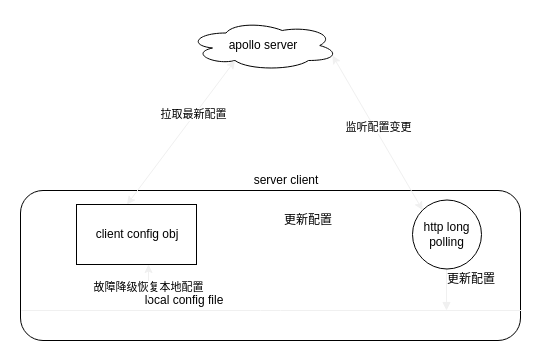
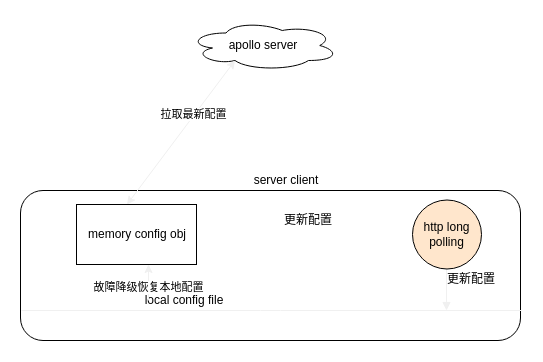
  <mxCell id="0" />
  <mxCell id="1" parent="0" />
  <mxCell id="2" value="apollo server" style="ellipse;shape=cloud;whiteSpace=wrap;html=1;" parent="1" vertex="1"><mxGeometry x="188" y="20" width="150" height="50" as="geometry" /></mxCell>
  <mxCell id="3" value="" style="rounded=1;whiteSpace=wrap;html=1;" parent="1" vertex="1"><mxGeometry x="20" y="190" width="500" height="150" as="geometry" /></mxCell>
  <mxCell id="4" value="server client" style="text;html=1;strokeColor=none;fillColor=none;align=center;verticalAlign=middle;whiteSpace=wrap;rounded=0;" parent="1" vertex="1"><mxGeometry x="201" y="170" width="170" height="20" as="geometry" /></mxCell>
  <mxCell id="5" style="edgeStyle=orthogonalEdgeStyle;rounded=0;orthogonalLoop=1;jettySize=auto;html=1;exitX=0.5;exitY=1;exitDx=0;exitDy=0;endArrow=block;endFill=1;targetPerimeterSpacing=1;strokeColor=#F0F0F0;" parent="1" edge="1"><mxGeometry relative="1" as="geometry"><mxPoint x="446" y="310" as="targetPoint" /><mxPoint x="446" y="268.5" as="sourcePoint" /></mxGeometry></mxCell>
- <mxCell id="6" value="http long polling" style="ellipse;whiteSpace=wrap;html=1;aspect=fixed;" parent="1" vertex="1"><mxGeometry x="412" y="199.5" width="69" height="69" as="geometry" /></mxCell>
- <mxCell id="7" value="" style="endArrow=classic;startArrow=classic;html=1;strokeColor=#F0F0F0;exitX=0;exitY=0;exitDx=0;exitDy=0;entryX=0.96;entryY=0.7;entryDx=0;entryDy=0;entryPerimeter=0;" parent="1" source="6" target="2" edge="1"><mxGeometry width="50" height="50" relative="1" as="geometry"><mxPoint x="220" y="130" as="sourcePoint" /><mxPoint x="270" y="80" as="targetPoint" /></mxGeometry></mxCell>
- <mxCell id="8" value="监听配置变更" style="edgeLabel;html=1;align=center;verticalAlign=middle;resizable=0;points=[];" parent="7" vertex="1" connectable="0"><mxGeometry x="0.048" y="-3" relative="1" as="geometry"><mxPoint as="offset" /></mxGeometry></mxCell>
+ <mxCell id="6" value="http long polling" style="ellipse;whiteSpace=wrap;html=1;aspect=fixed;fillColor=#ffe6cc;" parent="1" vertex="1"><mxGeometry x="412" y="199.5" width="69" height="69" as="geometry" /></mxCell>
  <mxCell id="9" value="" style="endArrow=none;html=1;strokeColor=#F0F0F0;entryX=0.75;entryY=1;entryDx=0;entryDy=0;exitX=0.002;exitY=0.8;exitDx=0;exitDy=0;exitPerimeter=0;" parent="1" source="3" edge="1"><mxGeometry width="50" height="50" relative="1" as="geometry"><mxPoint x="241" y="210" as="sourcePoint" /><mxPoint x="521" y="310" as="targetPoint" /><Array as="points"><mxPoint x="270" y="310" /></Array></mxGeometry></mxCell>
  <mxCell id="10" value="local config file" style="text;html=1;strokeColor=none;fillColor=none;align=center;verticalAlign=middle;whiteSpace=wrap;rounded=0;" parent="1" vertex="1"><mxGeometry x="129" y="290" width="110" height="20" as="geometry" /></mxCell>
  <mxCell id="11" value="" style="endArrow=classic;html=1;strokeColor=#F0F0F0;" parent="1" edge="1"><mxGeometry width="50" height="50" relative="1" as="geometry"><mxPoint x="471" y="300" as="sourcePoint" /><mxPoint x="471" y="300" as="targetPoint" /></mxGeometry></mxCell>
  <mxCell id="12" value="" style="endArrow=classic;html=1;strokeColor=#F0F0F0;entryX=0.5;entryY=1;entryDx=0;entryDy=0;" parent="1" edge="1"><mxGeometry width="50" height="50" relative="1" as="geometry"><mxPoint x="148" y="300" as="sourcePoint" /><mxPoint x="148" y="264" as="targetPoint" /></mxGeometry></mxCell>
  <mxCell id="13" value="故障降级恢复本地配置" style="edgeLabel;html=1;align=center;verticalAlign=middle;resizable=0;points=[];" parent="12" vertex="1" connectable="0"><mxGeometry x="-0.222" y="1" relative="1" as="geometry"><mxPoint as="offset" /></mxGeometry></mxCell>
  <mxCell id="14" value="" style="endArrow=classic;startArrow=classic;html=1;strokeColor=#F0F0F0;entryX=0.31;entryY=0.8;entryDx=0;entryDy=0;entryPerimeter=0;exitX=0.5;exitY=0;exitDx=0;exitDy=0;" parent="1" target="2" edge="1"><mxGeometry width="50" height="50" relative="1" as="geometry"><mxPoint x="126.5" y="204" as="sourcePoint" /><mxPoint x="211" y="80" as="targetPoint" /></mxGeometry></mxCell>
  <mxCell id="15" value="拉取最新配置" style="edgeLabel;html=1;align=center;verticalAlign=middle;resizable=0;points=[];" parent="14" vertex="1" connectable="0"><mxGeometry x="0.243" y="1" relative="1" as="geometry"><mxPoint as="offset" /></mxGeometry></mxCell>
  <mxCell id="16" value="更新配置" style="text;html=1;strokeColor=none;fillColor=none;align=center;verticalAlign=middle;whiteSpace=wrap;rounded=0;" parent="1" vertex="1"><mxGeometry x="441" y="268.5" width="60" height="20" as="geometry" /></mxCell>
  <mxCell id="17" style="edgeStyle=orthogonalEdgeStyle;rounded=0;orthogonalLoop=1;jettySize=auto;html=1;exitX=0.5;exitY=1;exitDx=0;exitDy=0;endArrow=block;endFill=1;targetPerimeterSpacing=1;strokeColor=#F0F0F0;" parent="1" source="19" target="19" edge="1"><mxGeometry relative="1" as="geometry" /></mxCell>
  <mxCell id="18" value="" style="rounded=0;whiteSpace=wrap;html=1;" parent="1" vertex="1"><mxGeometry x="76" y="204" width="120" height="60" as="geometry" /></mxCell>
- <mxCell id="19" value="client config obj" style="text;html=1;strokeColor=none;fillColor=none;align=center;verticalAlign=middle;whiteSpace=wrap;rounded=0;" parent="1" vertex="1"><mxGeometry x="77" y="224" width="120" height="20" as="geometry" /></mxCell>
+ <mxCell id="19" value="memory config obj" style="text;html=1;strokeColor=none;fillColor=none;align=center;verticalAlign=middle;whiteSpace=wrap;rounded=0;" parent="1" vertex="1"><mxGeometry x="77" y="224" width="120" height="20" as="geometry" /></mxCell>
  <mxCell id="20" value="更新配置" style="text;html=1;strokeColor=none;fillColor=none;align=center;verticalAlign=middle;whiteSpace=wrap;rounded=0;" parent="1" vertex="1"><mxGeometry x="278" y="210" width="60" height="20" as="geometry" /></mxCell>
